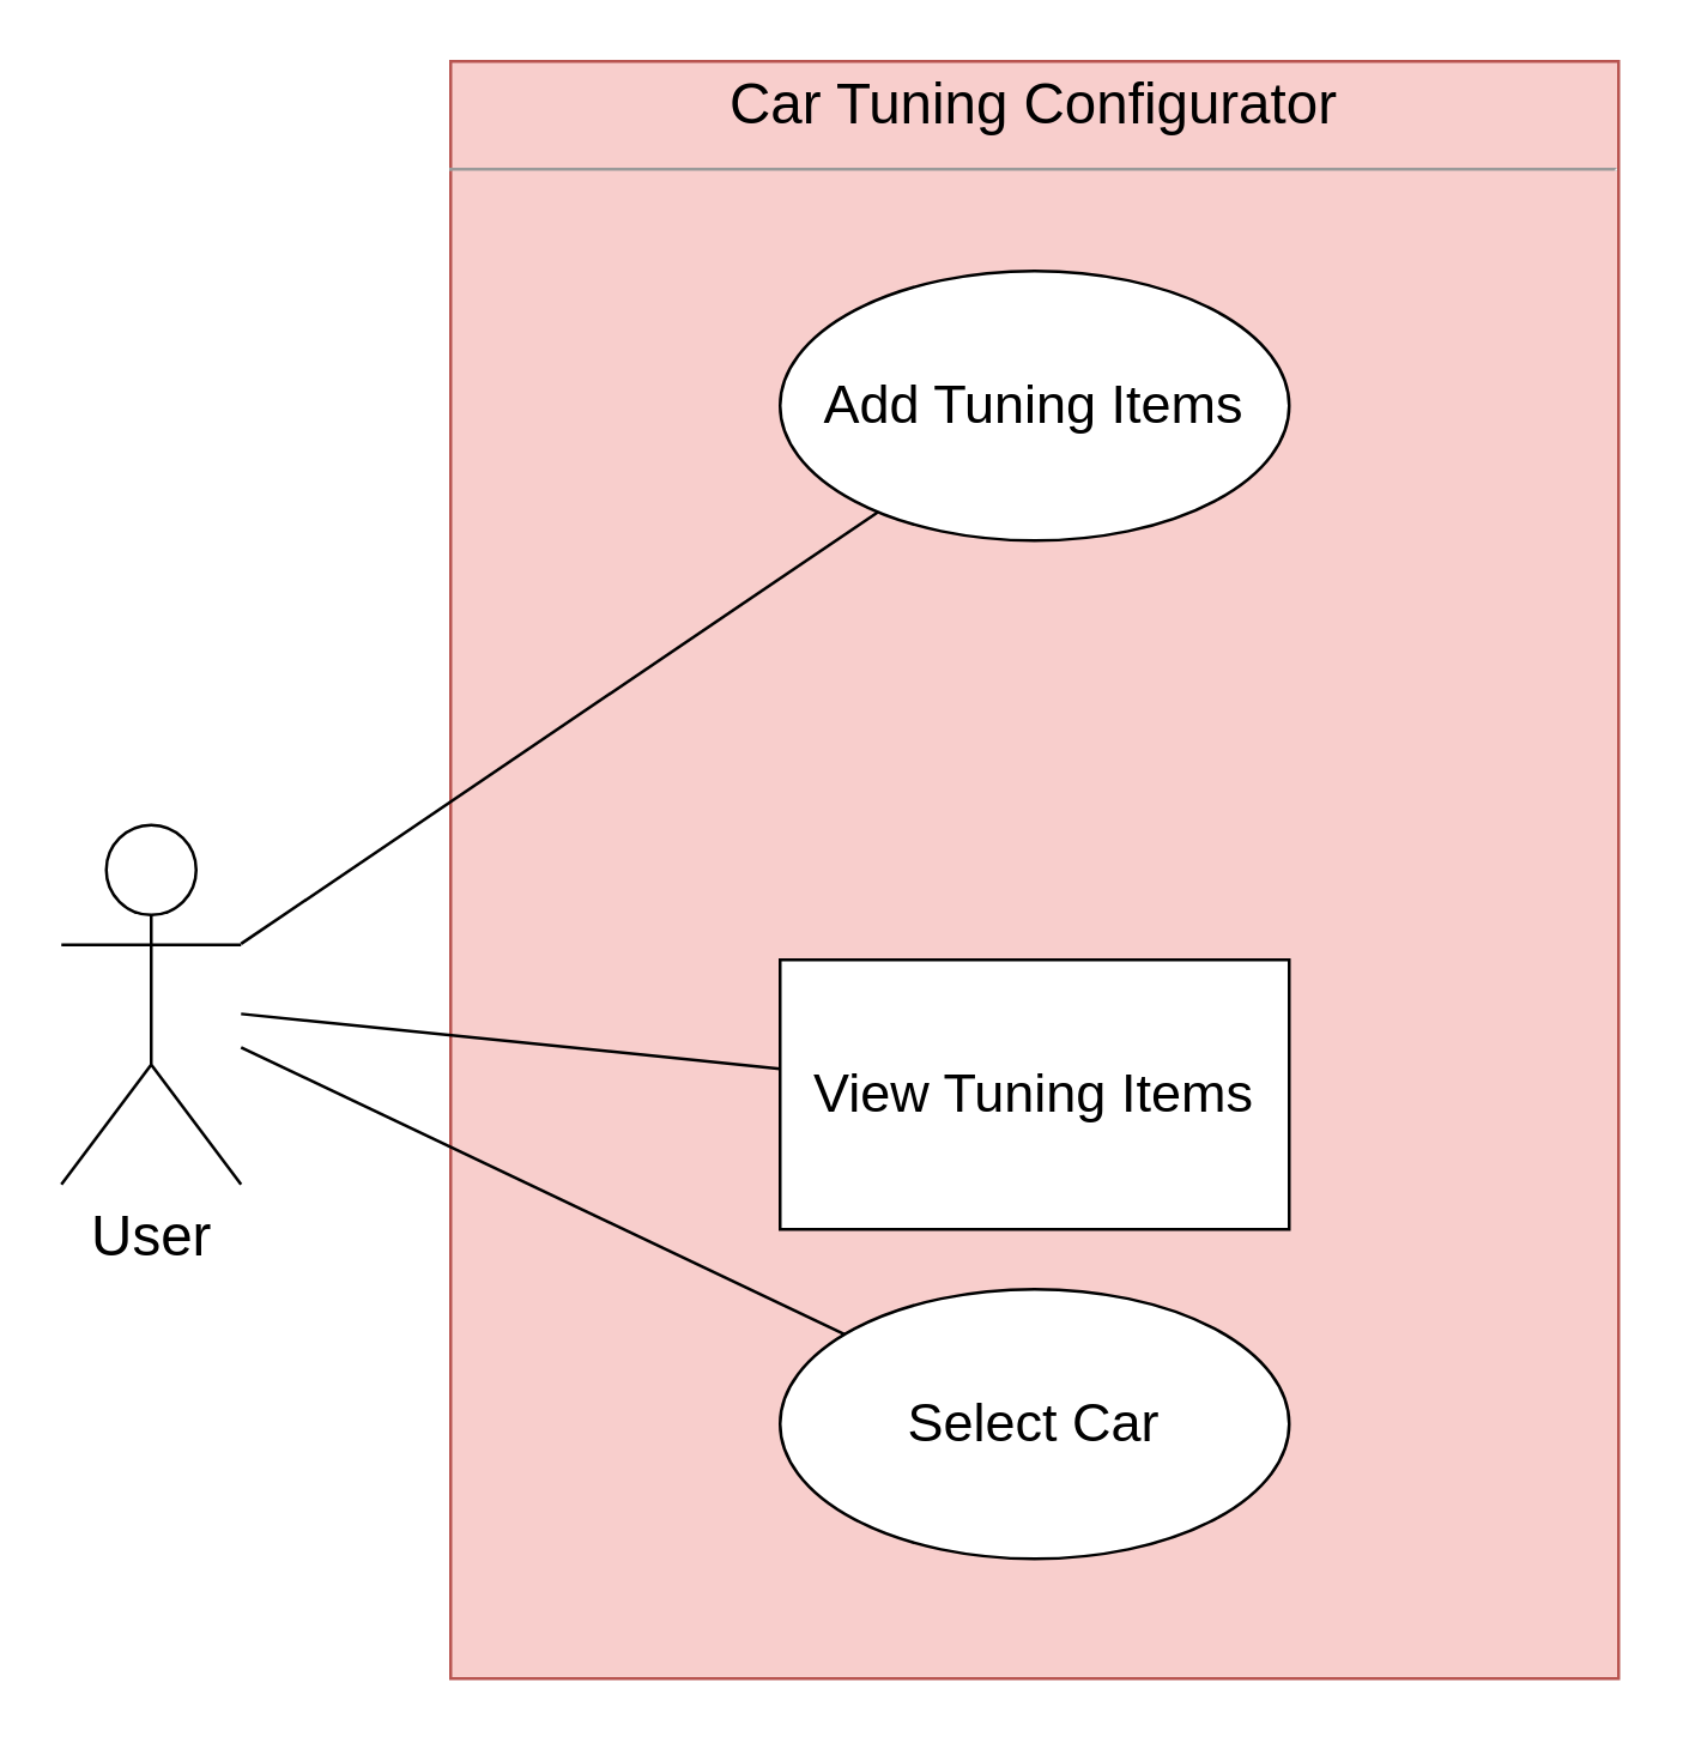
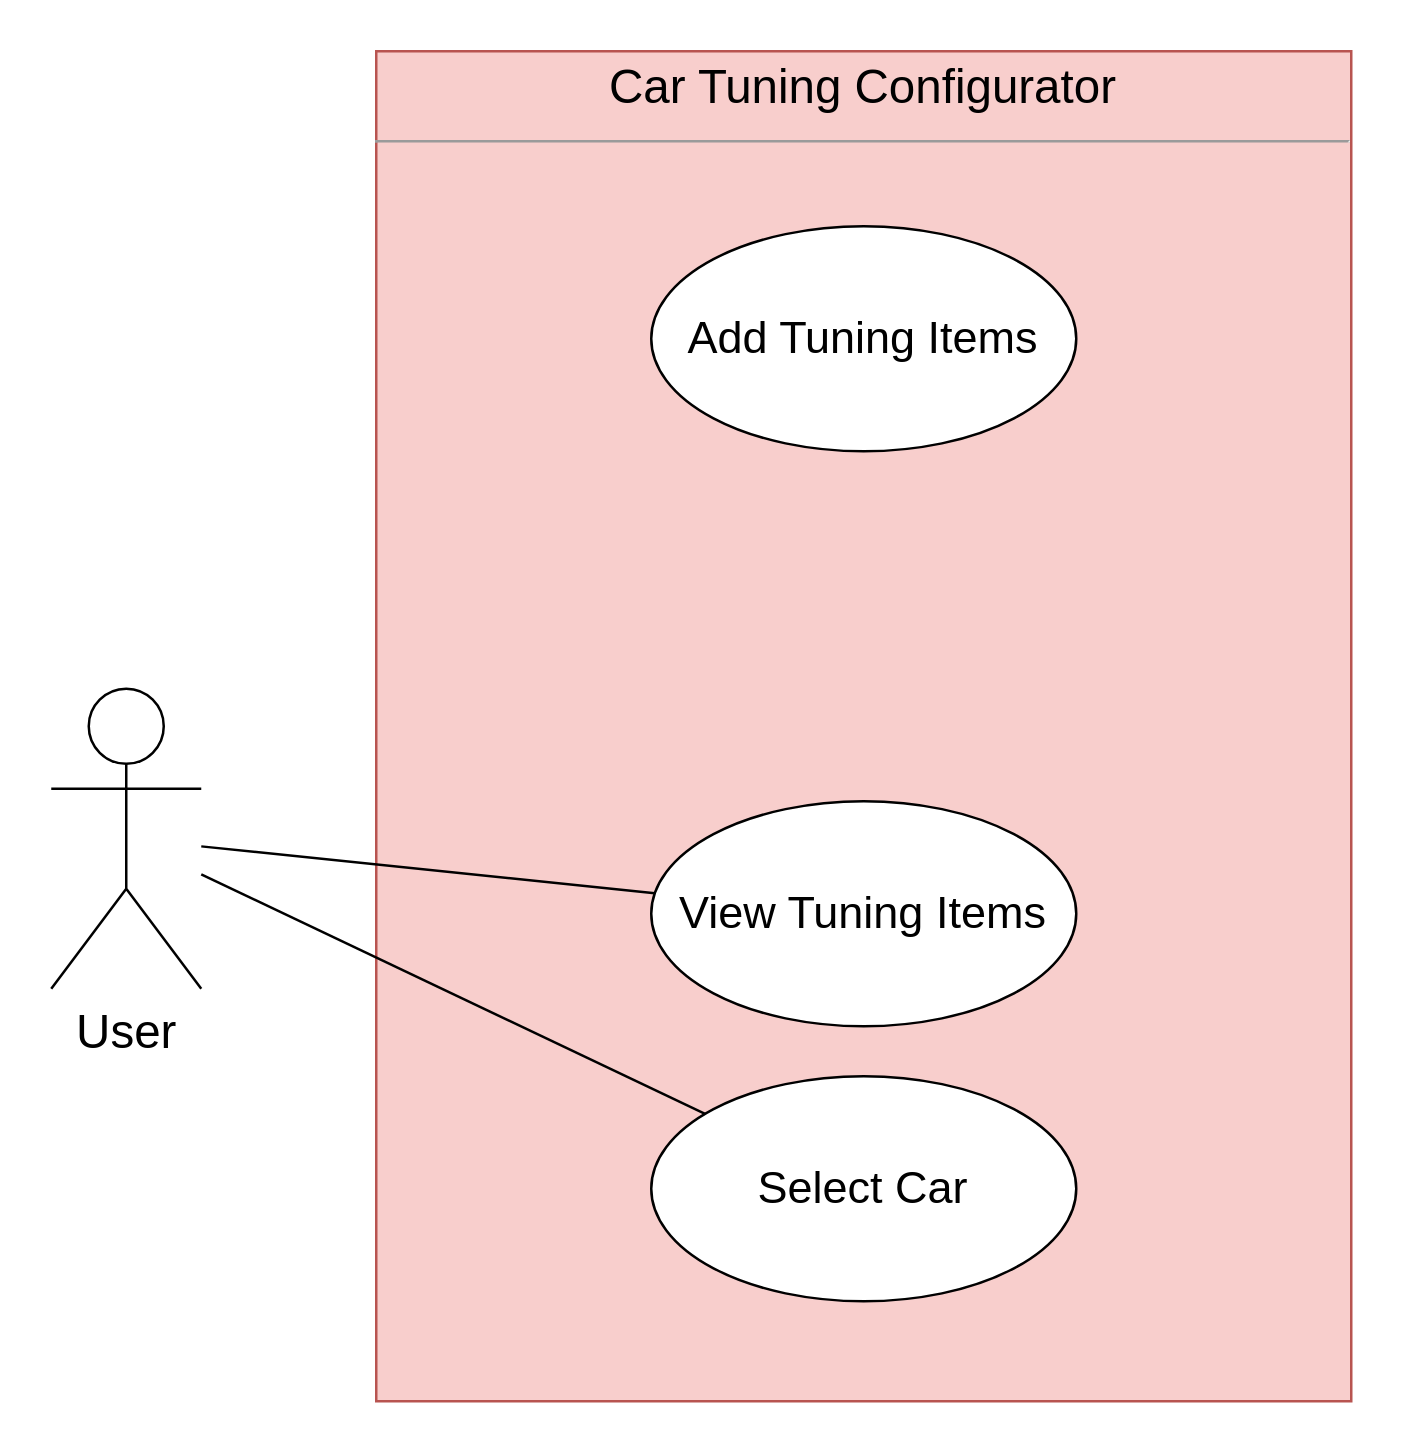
  <mxCell id="0" />
  <mxCell id="1" parent="0" />
  <mxCell id="2" value="&lt;p style=&quot;margin: 4px 0px 0px; text-align: center; font-size: 19px;&quot;&gt;&lt;font style=&quot;font-size: 19px;&quot;&gt;Car Tuning Configurator&lt;/font&gt;&lt;/p&gt;&lt;hr style=&quot;font-size: 19px;&quot; size=&quot;1&quot;&gt;&lt;div style=&quot;height:2px;&quot;&gt;&lt;/div&gt;" style="verticalAlign=top;align=left;overflow=fill;fontSize=12;fontFamily=Helvetica;html=1;whiteSpace=wrap;fillColor=#f8cecc;strokeColor=#b85450;" vertex="1" parent="1"><mxGeometry x="150" y="20" width="390" height="540" as="geometry" /></mxCell>
  <mxCell id="3" value="&lt;font style=&quot;font-size: 19px;&quot;&gt;User&lt;/font&gt;" style="shape=umlActor;verticalLabelPosition=bottom;verticalAlign=top;html=1;outlineConnect=0;" parent="1" vertex="1"><mxGeometry x="20" y="275" width="60" height="120" as="geometry" /></mxCell>
- <mxCell id="4" value="&lt;span style=&quot;font-size: 18px;&quot;&gt;View Tuning Items&lt;/span&gt;" style="whiteSpace=wrap;html=1;rounded=0;" parent="1" vertex="1"><mxGeometry x="260" y="320" width="170" height="90" as="geometry" /></mxCell>
+ <mxCell id="4" value="&lt;span style=&quot;font-size: 18px;&quot;&gt;View Tuning Items&lt;/span&gt;" style="ellipse;whiteSpace=wrap;html=1;" parent="1" vertex="1"><mxGeometry x="260" y="320" width="170" height="90" as="geometry" /></mxCell>
  <mxCell id="5" value="" style="endArrow=none;html=1;rounded=0;" parent="1" source="4" target="3" edge="1"><mxGeometry width="50" height="50" relative="1" as="geometry"><mxPoint x="450" y="290" as="sourcePoint" /><mxPoint x="500" y="240" as="targetPoint" /></mxGeometry></mxCell>
  <mxCell id="6" value="&lt;font style=&quot;font-size: 18px;&quot;&gt;Add Tuning Items&lt;/font&gt;" style="ellipse;whiteSpace=wrap;html=1;" parent="1" vertex="1"><mxGeometry x="260" y="90" width="170" height="90" as="geometry" /></mxCell>
- <mxCell id="7" value="" style="endArrow=none;html=1;rounded=0;" parent="1" source="3" target="6" edge="1"><mxGeometry width="50" height="50" relative="1" as="geometry"><mxPoint x="510" y="275" as="sourcePoint" /><mxPoint x="560" y="225" as="targetPoint" /></mxGeometry></mxCell>
  <mxCell id="8" value="&lt;font style=&quot;font-size: 18px;&quot;&gt;Select Car&lt;/font&gt;" style="ellipse;whiteSpace=wrap;html=1;" parent="1" vertex="1"><mxGeometry x="260" y="430" width="170" height="90" as="geometry" /></mxCell>
  <mxCell id="9" value="" style="endArrow=none;html=1;rounded=0;" parent="1" source="8" target="3" edge="1"><mxGeometry width="50" height="50" relative="1" as="geometry"><mxPoint x="500" y="530" as="sourcePoint" /><mxPoint x="550" y="480" as="targetPoint" /></mxGeometry></mxCell>
